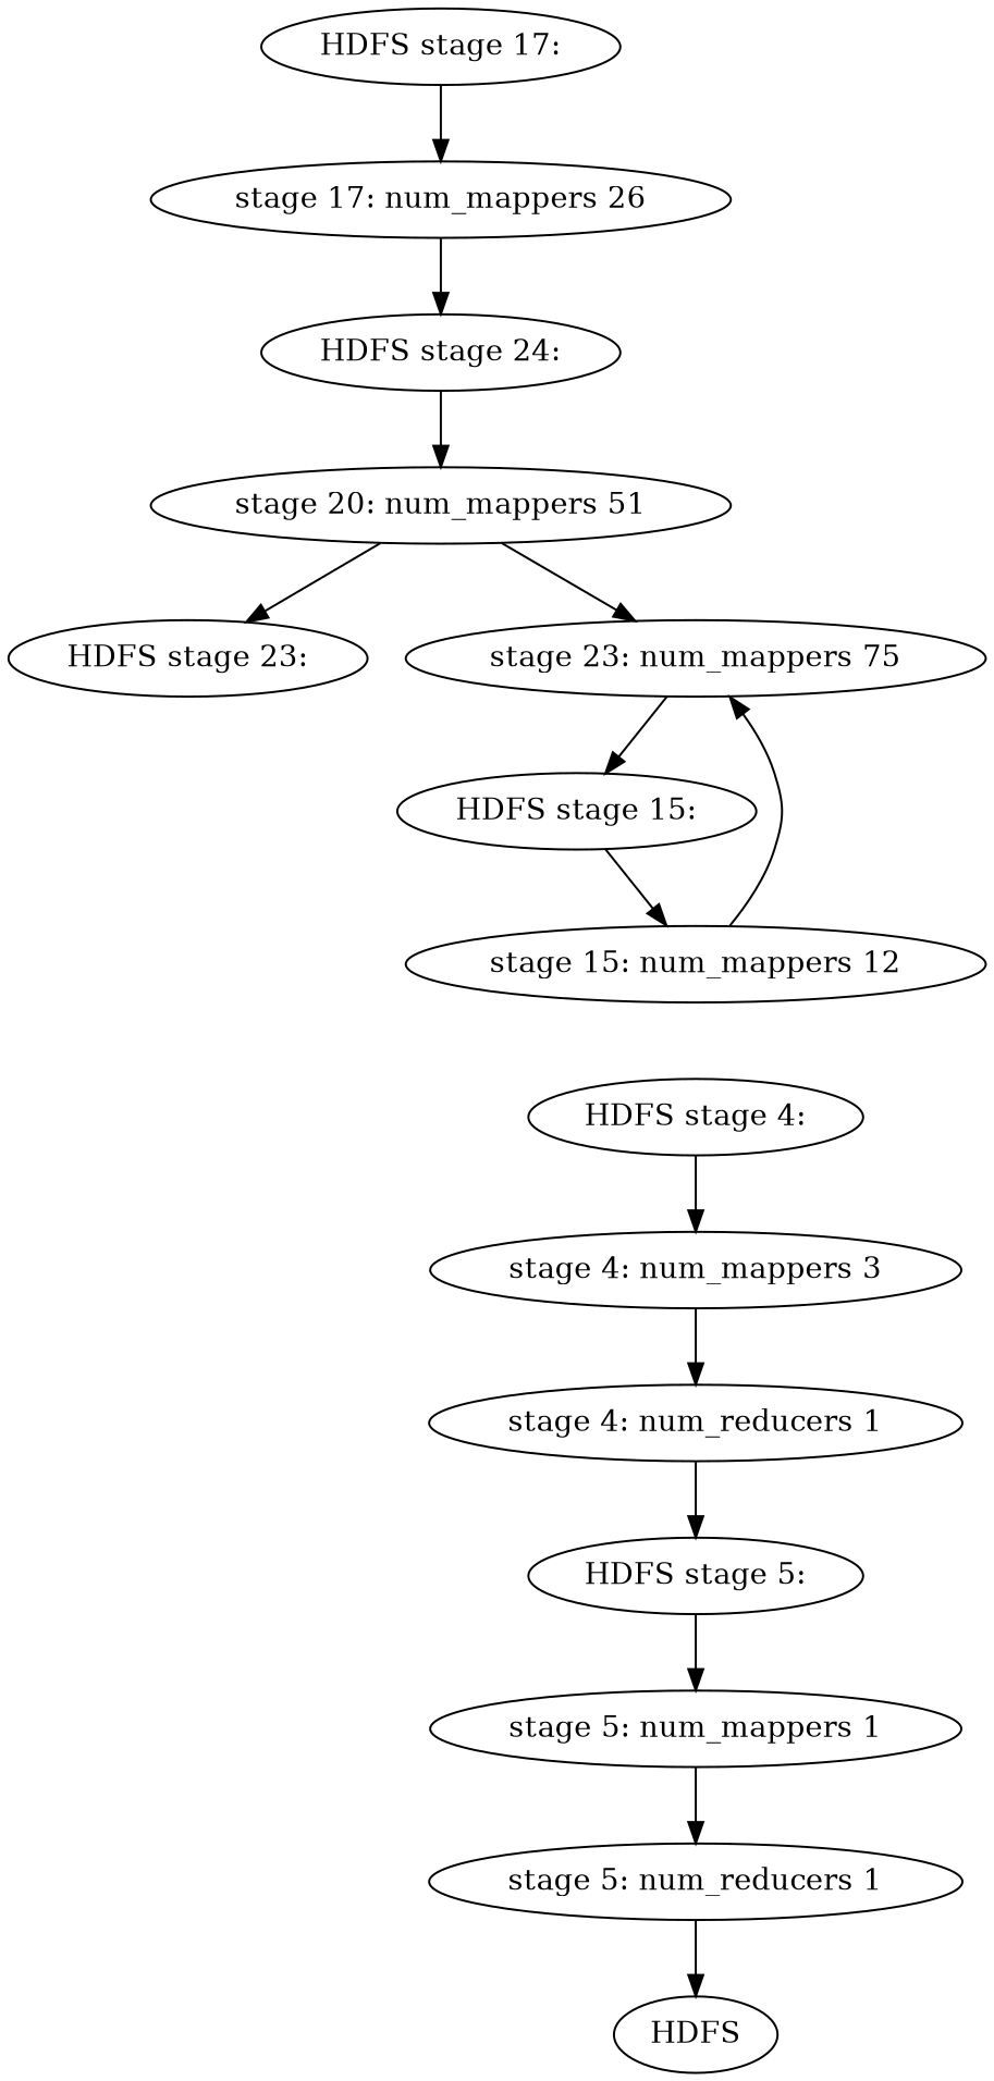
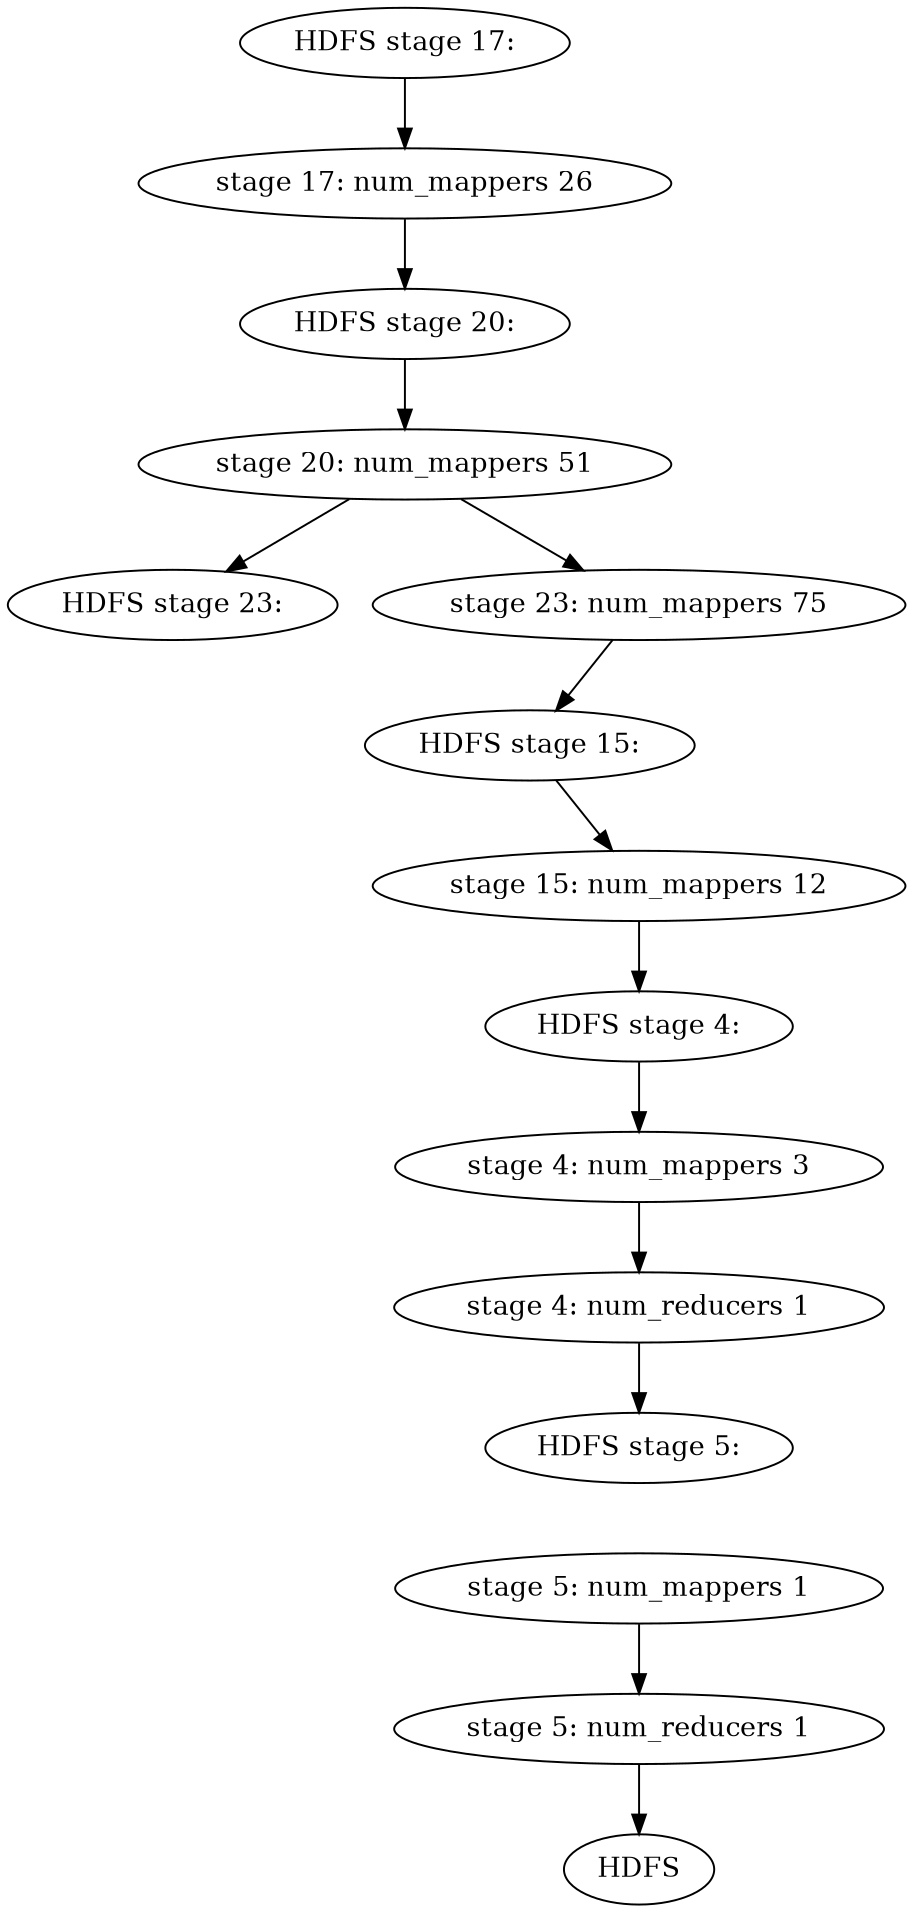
  digraph {
    "HDFS stage 17:"
    "stage 17: num_mappers 26"
-   "HDFS stage 20:" [label="HDFS stage 24:"]
+   "HDFS stage 20:"
    "stage 20: num_mappers 51"
    "HDFS stage 23:"
    "stage 23: num_mappers 75"
    "HDFS stage 15:"
    "stage 15: num_mappers 12"
    "HDFS stage 4:"
    "stage 4: num_mappers 3"
    "stage 4: num_reducers 1"
    "HDFS stage 5:"
    "stage 5: num_mappers 1"
    "stage 5: num_reducers 1"
    HDFS
    "HDFS stage 17:" -> "stage 17: num_mappers 26"
    "stage 17: num_mappers 26" -> "HDFS stage 20:"
    "HDFS stage 20:" -> "stage 20: num_mappers 51"
    "stage 20: num_mappers 51" -> "HDFS stage 23:"
    "stage 20: num_mappers 51" -> "stage 23: num_mappers 75"
    "stage 23: num_mappers 75" -> "HDFS stage 15:"
    "HDFS stage 15:" -> "stage 15: num_mappers 12"
-   "stage 15: num_mappers 12" -> "stage 23: num_mappers 75"
+   "stage 15: num_mappers 12" -> "HDFS stage 4:"
    "HDFS stage 4:" -> "stage 4: num_mappers 3"
    "stage 4: num_mappers 3" -> "stage 4: num_reducers 1"
    "stage 4: num_reducers 1" -> "HDFS stage 5:"
-   "HDFS stage 5:" -> "stage 5: num_mappers 1"
    "stage 5: num_mappers 1" -> "stage 5: num_reducers 1"
    "stage 5: num_reducers 1" -> HDFS
  }
